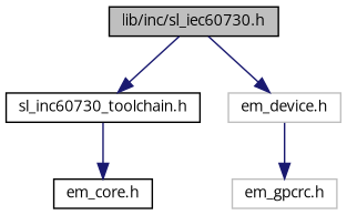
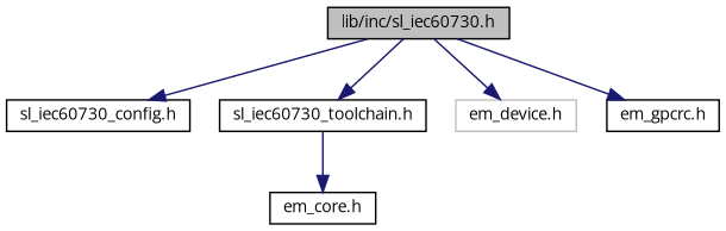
  digraph {
    fontname="Open Sans"
    node [color=black fillcolor=white fontname="Open Sans" fontsize=10 shape=record style=filled]
    edge [color=midnightblue fontname="Open Sans" fontsize=10 labelfontname=Helvetica labelfontsize=10 style=solid]
    n1 [fillcolor=grey75 fontcolor=black height=0.2 label="lib/inc/sl_iec60730.h" width=0.4]
-   n3 [height=0.2 label="sl_inc60730_toolchain.h" width=0.4]
+   n2 [height=0.2 label="sl_iec60730_config.h" width=0.4]
+   n3 [height=0.2 label="sl_iec60730_toolchain.h" width=0.4]
    n4 [color=grey75 height=0.2 label="em_device.h" width=0.4]
-   n5 [color=grey75 height=0.2 label="em_gpcrc.h" width=0.4]
+   n5 [height=0.2 label="em_gpcrc.h" width=0.4]
    n6 [height=0.2 label="em_core.h" width=0.4]
+   n1 -> n2
    n1 -> n3
    n1 -> n4
-   n4 -> n5
+   n1 -> n5
    n3 -> n6
  }
